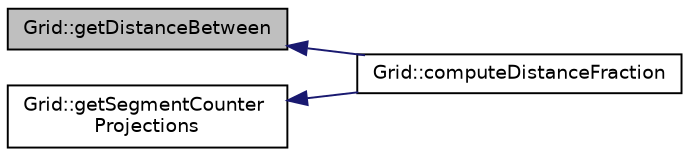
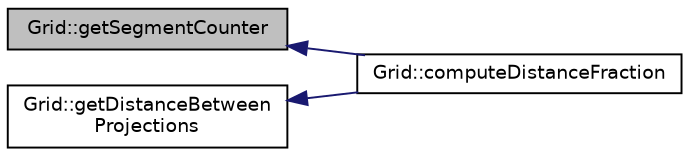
  digraph {
    rankdir=LR
    node [color=black fontname=Helvetica fontsize=10 shape=record]
    edge [color=midnightblue dir=back fontname=Helvetica fontsize=10 labelfontname=Helvetica labelfontsize=10 style=solid]
-   n1 [fillcolor=grey75 fontcolor=black height=0.2 label="Grid::getDistanceBetween" style=filled width=0.4]
+   n1 [fillcolor=grey75 fontcolor=black height=0.2 label="Grid::getSegmentCounter" style=filled width=0.4]
    n2 [height=0.2 label="Grid::computeDistanceFraction" width=0.4]
-   n3 [height=0.2 label="Grid::getSegmentCounter\lProjections" width=0.4]
+   n3 [height=0.2 label="Grid::getDistanceBetween\lProjections" width=0.4]
    n1 -> n2
    n3 -> n2
  }
